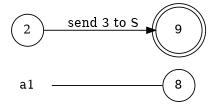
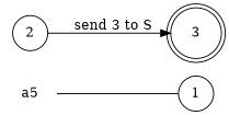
  digraph {
    rankdir=LR
    node [shape=circle]
-   n1 [label=a1 shape=plaintext]
-   n2 [label=8]
+   n1 [label=a5 shape=plaintext]
+   n2 [label=1]
    n3 [label=2]
-   n4 [label=9 shape=doublecircle]
+   n4 [label=3 shape=doublecircle]
    n1 -> n2 [arrowhead=none]
    n3 -> n4 [label="send 3 to S"]
  }
